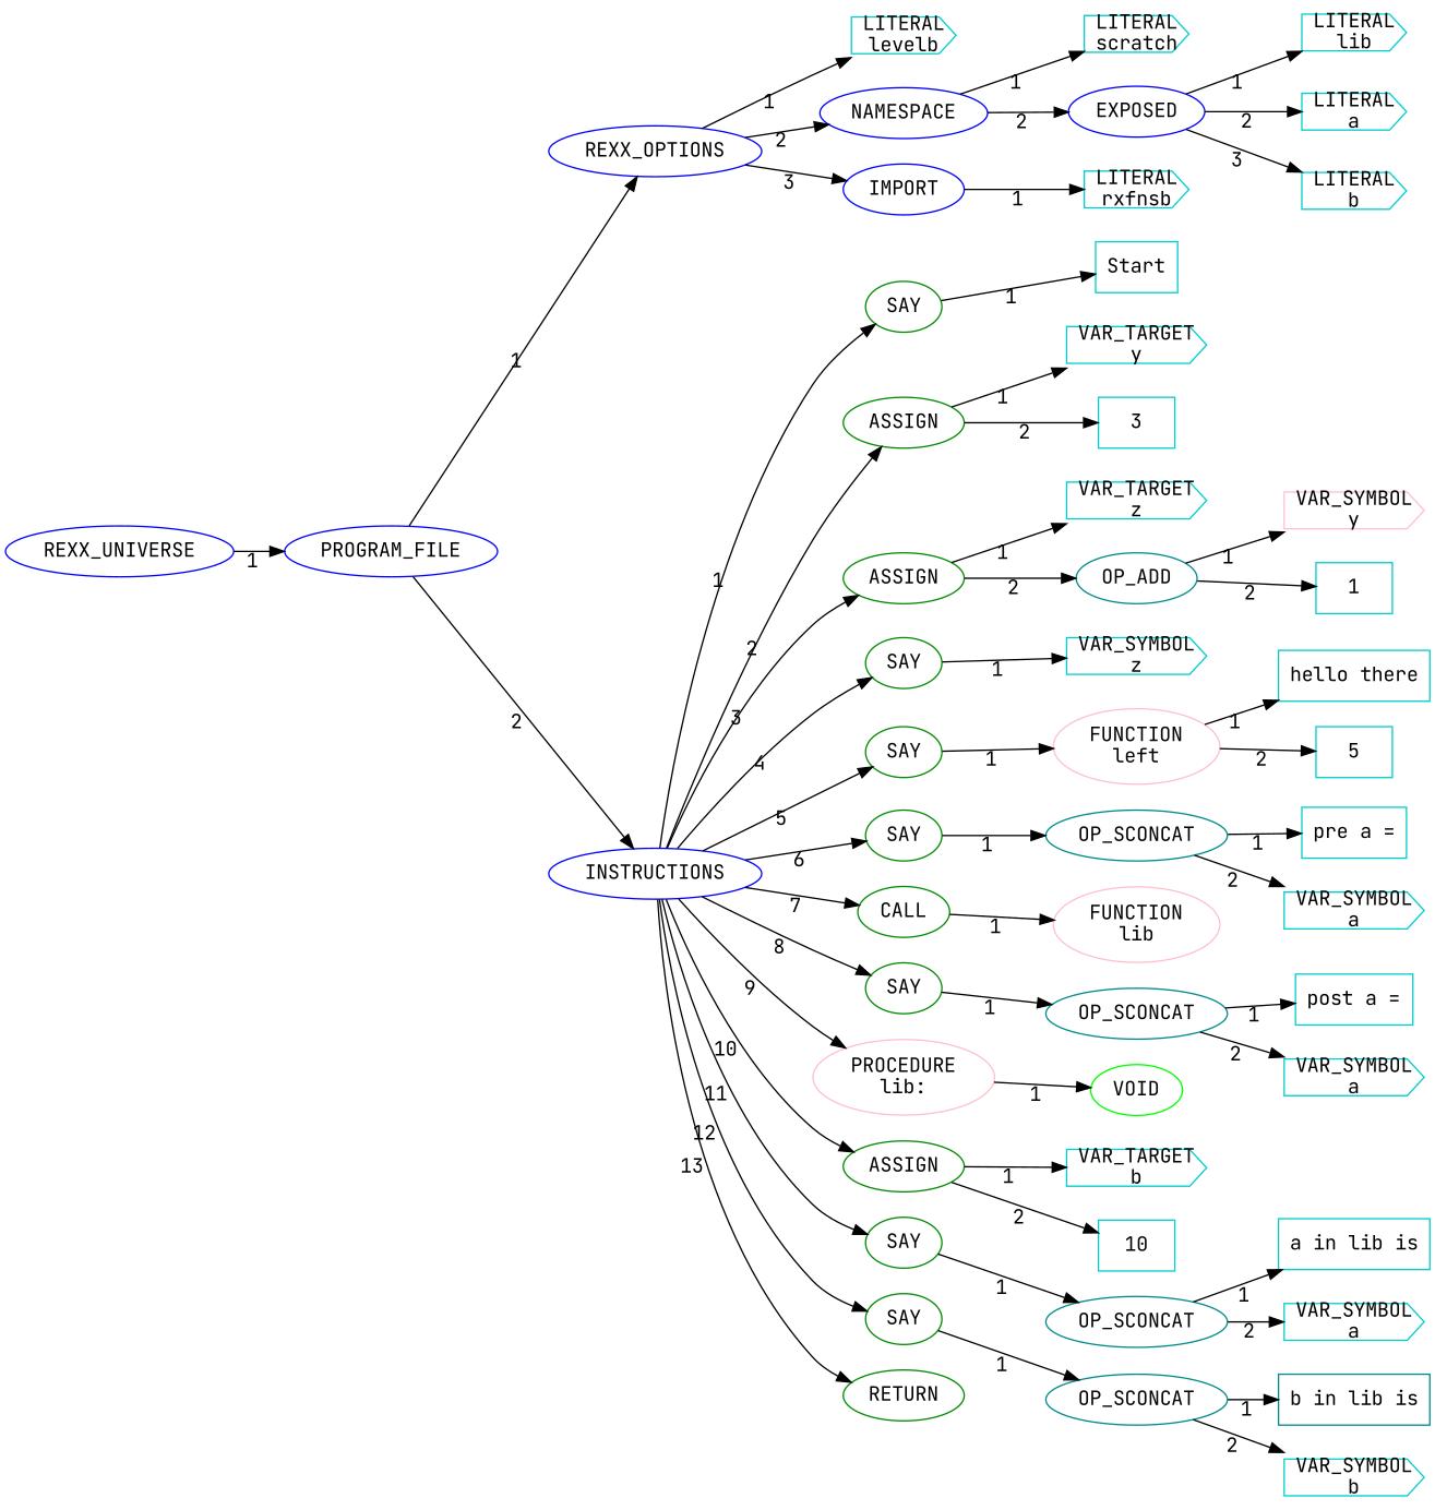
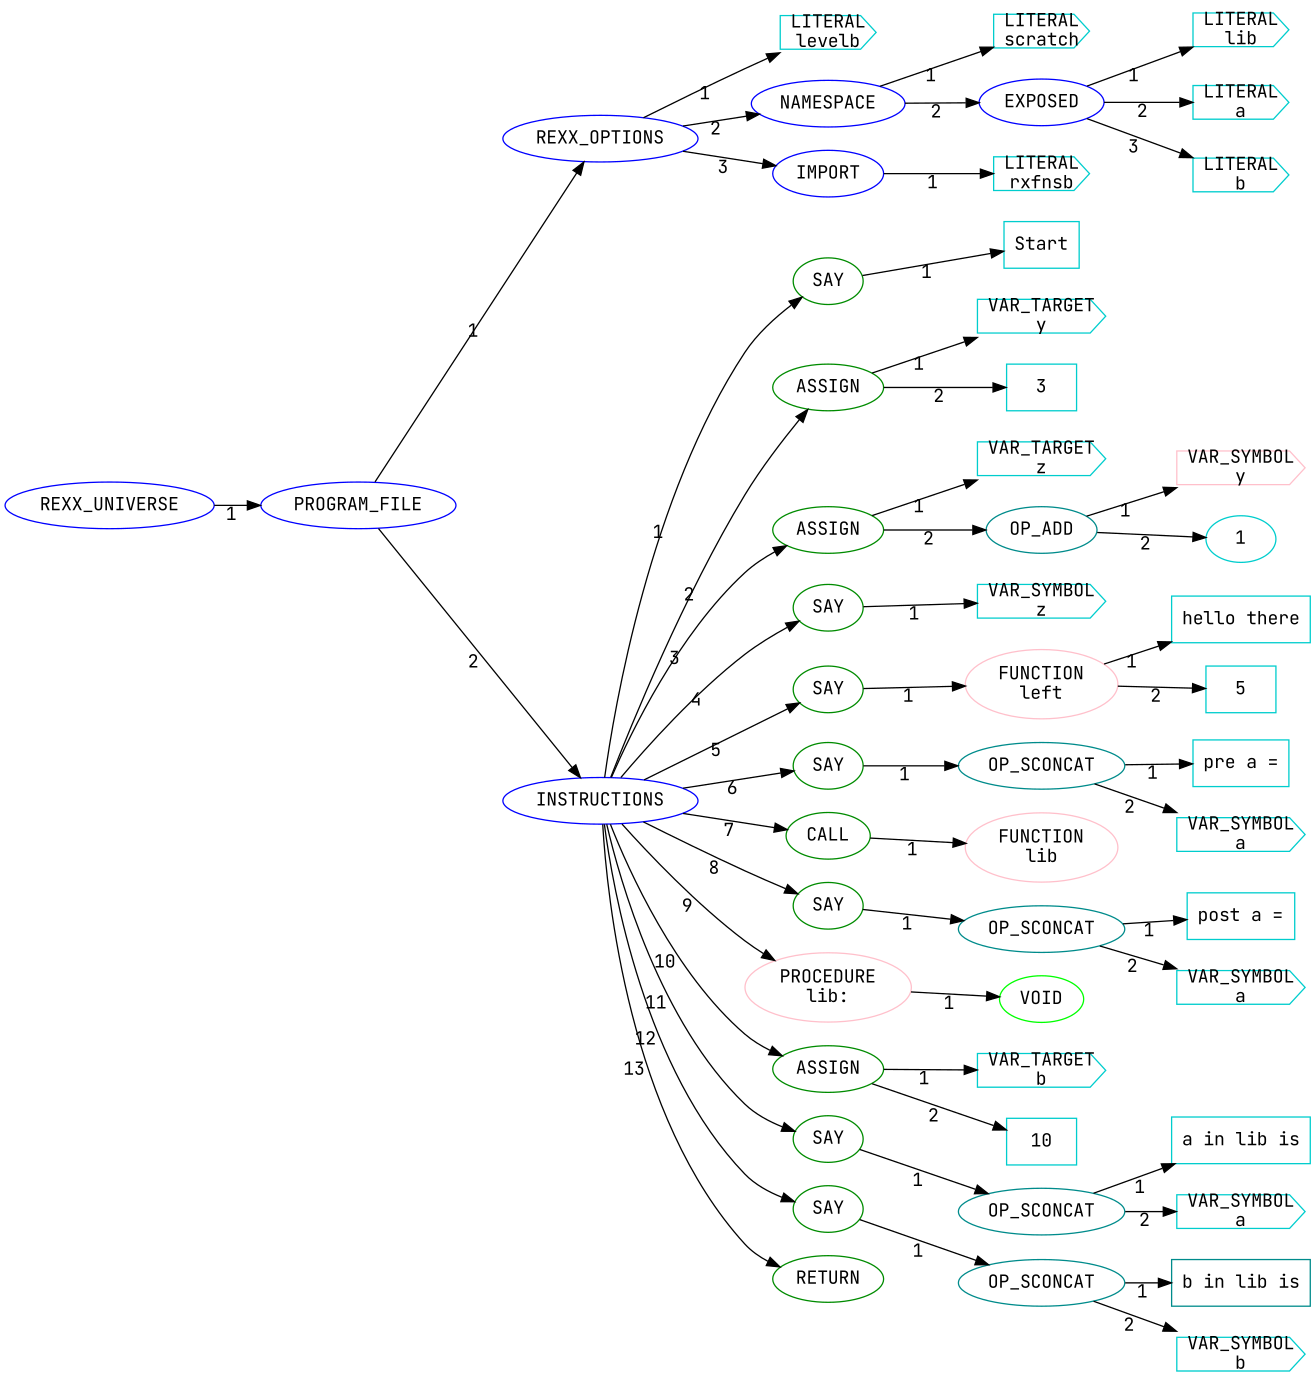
  digraph {
    fontname="JetBrains Mono"
    rankdir=LR
    node [color=cyan3 fontname="JetBrains Mono" ordering=out]
    edge [fontname="JetBrains Mono" xlabel=1]
    n1 [color=blue label=REXX_UNIVERSE]
    n2 [color=blue label=PROGRAM_FILE]
    n3 [color=blue label=REXX_OPTIONS]
    n4 [color=blue label=INSTRUCTIONS]
    n5 [label="LITERAL\nlevelb" shape=cds]
    n6 [color=blue label=NAMESPACE]
    n7 [color=blue label=IMPORT]
    n8 [color=green4 label=SAY]
    n9 [color=green4 label=ASSIGN]
    n10 [color=green4 label=ASSIGN]
    n11 [color=green4 label=SAY]
    n12 [color=green4 label=SAY]
    n13 [color=green4 label=SAY]
    n14 [color=green4 label=CALL]
    n15 [color=green4 label=SAY]
    n16 [color=pink label="PROCEDURE\nlib:"]
    n17 [color=green4 label=ASSIGN]
    n18 [color=green4 label=SAY]
    n19 [color=green4 label=SAY]
    n20 [color=green4 label=RETURN]
    n21 [label="LITERAL\nscratch" shape=cds]
    n22 [color=blue label=EXPOSED]
    n23 [label="LITERAL\nrxfnsb" shape=cds]
    n24 [label="LITERAL\nlib" shape=cds]
    n25 [label="LITERAL\na" shape=cds]
    n26 [label="LITERAL\nb" shape=cds]
    n27 [label=Start shape=box]
    n28 [label="VAR_TARGET\ny" shape=cds]
    n29 [label=3 shape=box]
    n30 [label="VAR_TARGET\nz" shape=cds]
    n31 [color=darkcyan label=OP_ADD]
    n32 [label="VAR_SYMBOL\nz" shape=cds]
    n33 [color=pink label="FUNCTION\nleft"]
    n34 [color=darkcyan label=OP_SCONCAT]
    n35 [color=pink label="FUNCTION\nlib"]
    n36 [color=darkcyan label=OP_SCONCAT]
    n37 [color=green label="VOID\n"]
    n38 [label="VAR_TARGET\nb" shape=cds]
    n39 [label=10 shape=box]
    n40 [color=darkcyan label=OP_SCONCAT]
    n41 [color=darkcyan label=OP_SCONCAT]
    n42 [color=pink label="VAR_SYMBOL\ny" shape=cds]
-   n43 [label=1 shape=box]
+   n43 [label=1 shape=ellipse]
    n44 [label="hello there" shape=box]
    n45 [label=5 shape=box]
    n46 [label="pre a =" shape=box]
    n47 [label="VAR_SYMBOL\na" shape=cds]
    n48 [label="post a =" shape=box]
    n49 [label="VAR_SYMBOL\na" shape=cds]
    n50 [label="a in lib is" shape=box]
    n51 [label="VAR_SYMBOL\na" shape=cds]
    n52 [color=darkcyan label="b in lib is" shape=box]
    n53 [label="VAR_SYMBOL\nb" shape=cds]
    n1 -> n2
    n2 -> n3
    n2 -> n4 [xlabel=2]
    n3 -> n5
    n3 -> n6 [xlabel=2]
    n3 -> n7 [xlabel=3]
    n4 -> n8
    n4 -> n9 [xlabel=2]
    n4 -> n10 [xlabel=3]
    n4 -> n11 [xlabel=4]
    n4 -> n12 [xlabel=5]
    n4 -> n13 [xlabel=6]
    n4 -> n14 [xlabel=7]
    n4 -> n15 [xlabel=8]
    n4 -> n16 [xlabel=9]
    n4 -> n17 [xlabel=10]
    n4 -> n18 [xlabel=11]
    n4 -> n19 [xlabel=12]
    n4 -> n20 [xlabel=13]
    n6 -> n21
    n6 -> n22 [xlabel=2]
    n7 -> n23
    n8 -> n27
    n9 -> n28
    n9 -> n29 [xlabel=2]
    n10 -> n30
    n10 -> n31 [xlabel=2]
    n11 -> n32
    n12 -> n33
    n13 -> n34
    n14 -> n35
    n15 -> n36
    n16 -> n37
    n17 -> n38
    n17 -> n39 [xlabel=2]
    n18 -> n40
    n19 -> n41
    n22 -> n24
    n22 -> n25 [xlabel=2]
    n22 -> n26 [xlabel=3]
    n31 -> n42
    n31 -> n43 [xlabel=2]
    n33 -> n44
    n33 -> n45 [xlabel=2]
    n34 -> n46
    n34 -> n47 [xlabel=2]
    n36 -> n48
    n36 -> n49 [xlabel=2]
    n40 -> n50
    n40 -> n51 [xlabel=2]
    n41 -> n52
    n41 -> n53 [xlabel=2]
  }
